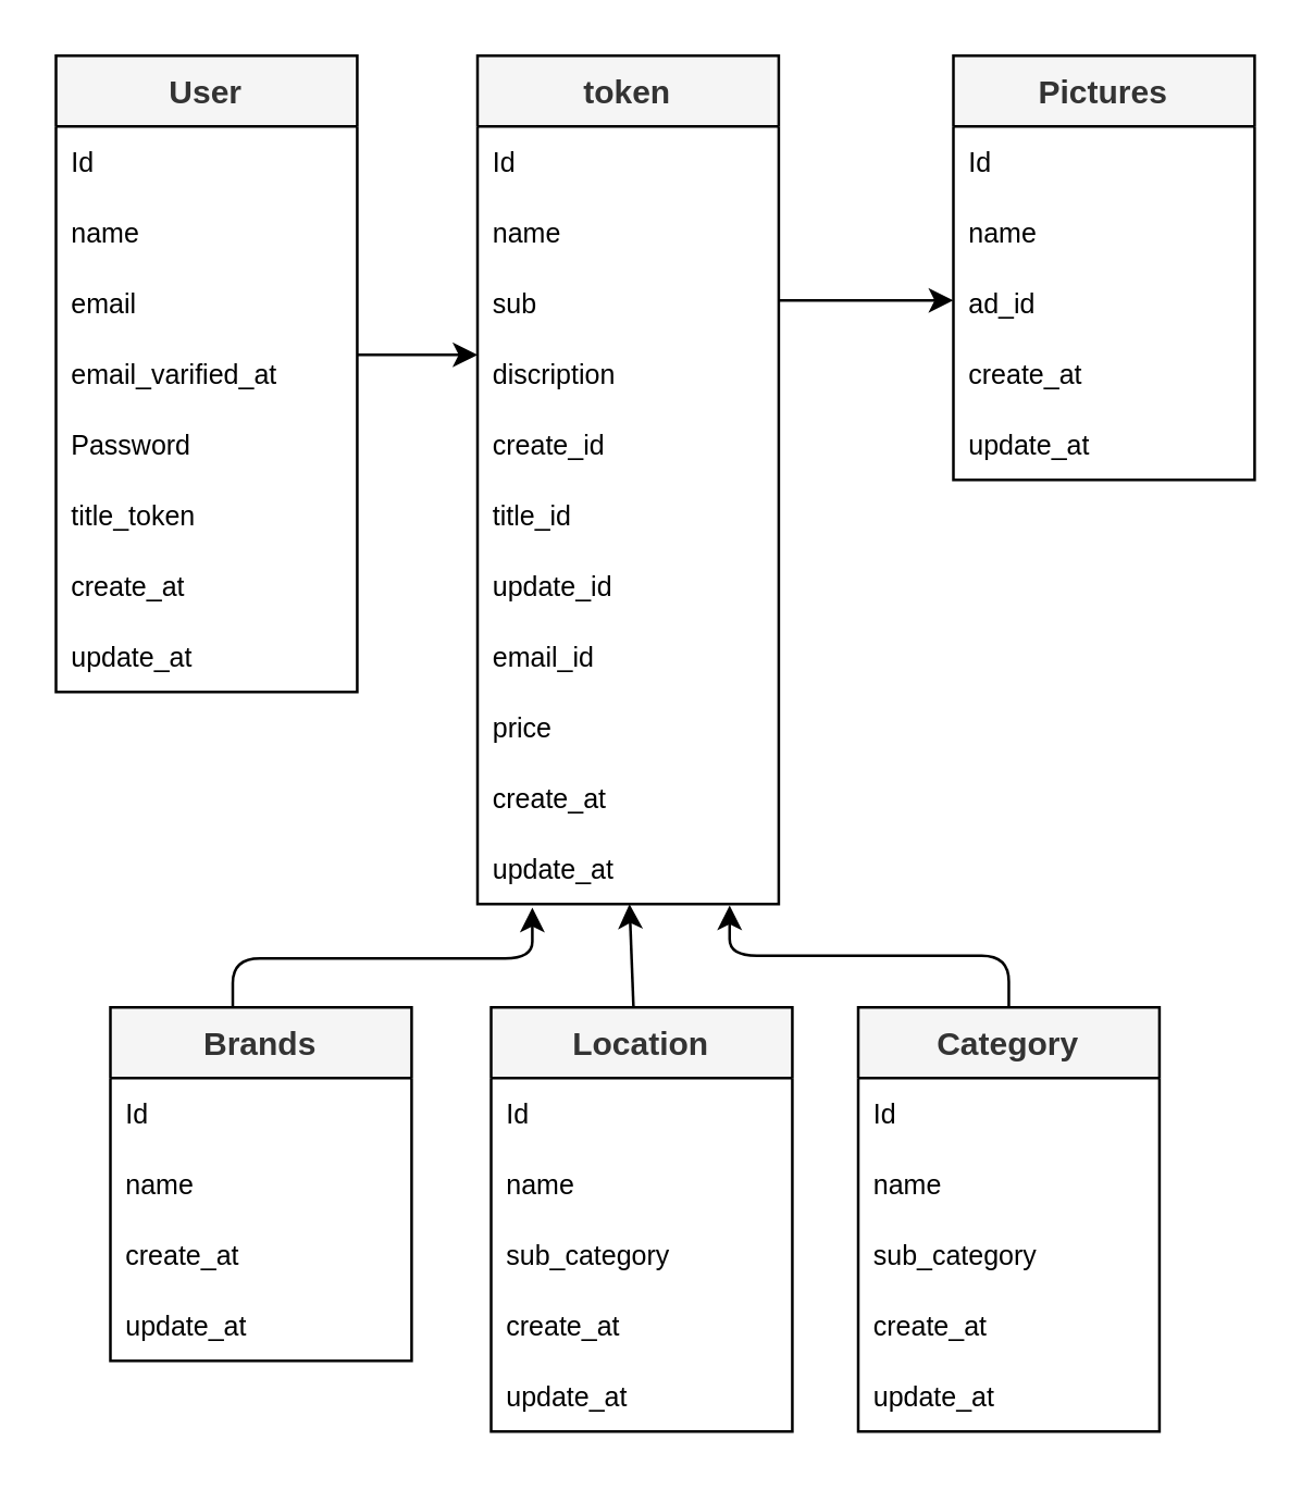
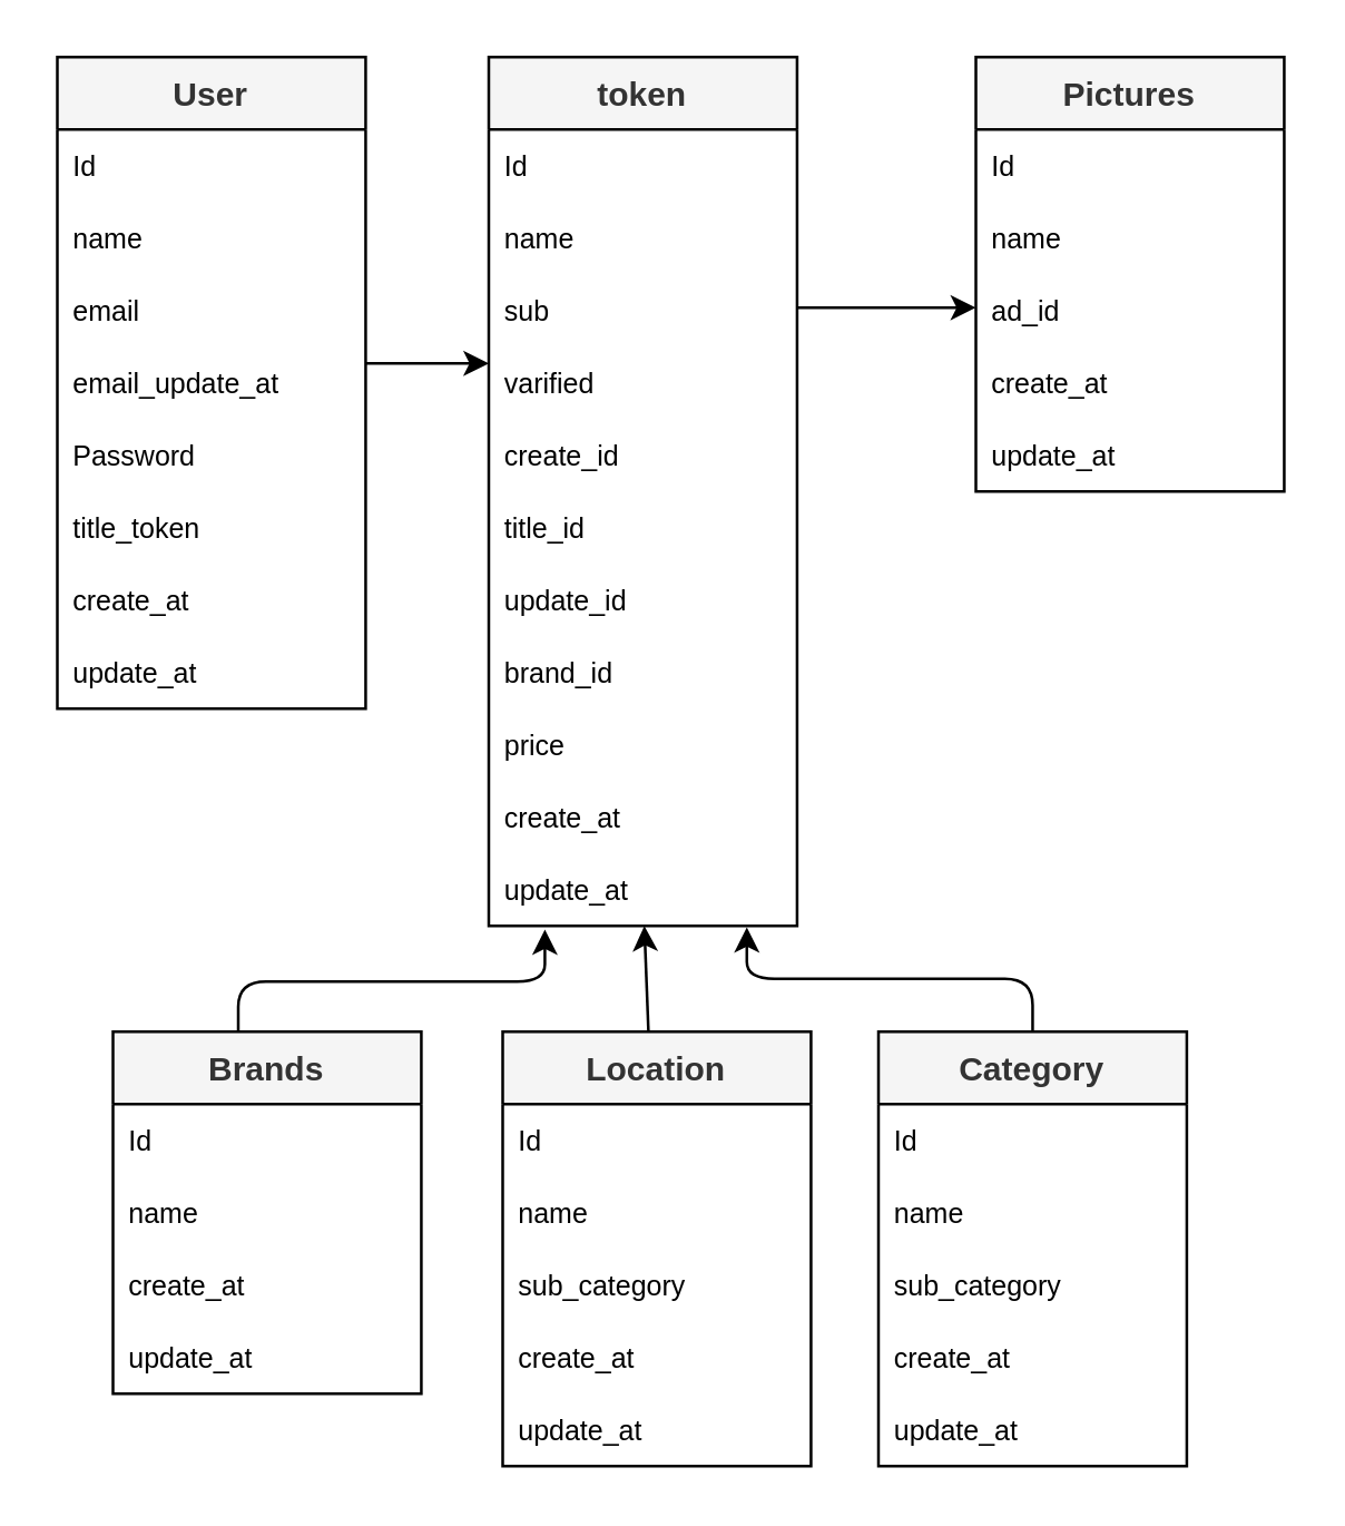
  <mxCell id="0" />
  <mxCell id="1" parent="0" />
  <mxCell id="2" value="User" style="swimlane;fontStyle=1;childLayout=stackLayout;horizontal=1;startSize=26;fillColor=#f5f5f5;horizontalStack=0;resizeParent=1;resizeParentMax=0;resizeLast=0;collapsible=1;marginBottom=0;rounded=0;sketch=0;strokeColor=default;fontColor=#333333;" vertex="1" parent="1"><mxGeometry x="20" y="20" width="110.77" height="234" as="geometry" /></mxCell>
  <mxCell id="3" value="Id" style="text;strokeColor=none;fillColor=none;align=left;verticalAlign=middle;spacingLeft=4;spacingRight=4;overflow=hidden;rotatable=0;points=[[0,0.5],[1,0.5]];portConstraint=eastwest;rounded=0;sketch=0;fontSize=10;fontStyle=0" vertex="1" parent="2"><mxGeometry y="26" width="110.77" height="26" as="geometry" /></mxCell>
  <mxCell id="4" value="name " style="text;strokeColor=none;fillColor=none;align=left;verticalAlign=middle;spacingLeft=4;spacingRight=4;overflow=hidden;rotatable=0;points=[[0,0.5],[1,0.5]];portConstraint=eastwest;rounded=0;sketch=0;fontSize=10;fontStyle=0" vertex="1" parent="2"><mxGeometry y="52" width="110.77" height="26" as="geometry" /></mxCell>
  <mxCell id="5" value="email" style="text;strokeColor=none;fillColor=none;align=left;verticalAlign=middle;spacingLeft=4;spacingRight=4;overflow=hidden;rotatable=0;points=[[0,0.5],[1,0.5]];portConstraint=eastwest;rounded=0;sketch=0;fontSize=10;fontStyle=0" vertex="1" parent="2"><mxGeometry y="78" width="110.77" height="26" as="geometry" /></mxCell>
- <mxCell id="6" value="email_varified_at" style="text;strokeColor=none;fillColor=none;align=left;verticalAlign=middle;spacingLeft=4;spacingRight=4;overflow=hidden;rotatable=0;points=[[0,0.5],[1,0.5]];portConstraint=eastwest;rounded=0;sketch=0;fontSize=10;fontStyle=0" vertex="1" parent="2"><mxGeometry y="104" width="110.77" height="26" as="geometry" /></mxCell>
+ <mxCell id="6" value="email_update_at" style="text;strokeColor=none;fillColor=none;align=left;verticalAlign=middle;spacingLeft=4;spacingRight=4;overflow=hidden;rotatable=0;points=[[0,0.5],[1,0.5]];portConstraint=eastwest;rounded=0;sketch=0;fontSize=10;fontStyle=0" vertex="1" parent="2"><mxGeometry y="104" width="110.77" height="26" as="geometry" /></mxCell>
  <mxCell id="7" value="Password" style="text;strokeColor=none;fillColor=none;align=left;verticalAlign=middle;spacingLeft=4;spacingRight=4;overflow=hidden;rotatable=0;points=[[0,0.5],[1,0.5]];portConstraint=eastwest;rounded=0;sketch=0;fontSize=10;fontStyle=0" vertex="1" parent="2"><mxGeometry y="130" width="110.77" height="26" as="geometry" /></mxCell>
  <mxCell id="8" value="title_token" style="text;strokeColor=none;fillColor=none;align=left;verticalAlign=middle;spacingLeft=4;spacingRight=4;overflow=hidden;rotatable=0;points=[[0,0.5],[1,0.5]];portConstraint=eastwest;rounded=0;sketch=0;fontSize=10;fontStyle=0" vertex="1" parent="2"><mxGeometry y="156" width="110.77" height="26" as="geometry" /></mxCell>
  <mxCell id="9" value="create_at" style="text;strokeColor=none;fillColor=none;align=left;verticalAlign=middle;spacingLeft=4;spacingRight=4;overflow=hidden;rotatable=0;points=[[0,0.5],[1,0.5]];portConstraint=eastwest;rounded=0;sketch=0;fontSize=10;fontStyle=0" vertex="1" parent="2"><mxGeometry y="182" width="110.77" height="26" as="geometry" /></mxCell>
  <mxCell id="10" value="update_at" style="text;strokeColor=none;fillColor=none;align=left;verticalAlign=middle;spacingLeft=4;spacingRight=4;overflow=hidden;rotatable=0;points=[[0,0.5],[1,0.5]];portConstraint=eastwest;rounded=0;sketch=0;fontSize=10;fontStyle=0" vertex="1" parent="2"><mxGeometry y="208" width="110.77" height="26" as="geometry" /></mxCell>
  <mxCell id="11" value="Brands" style="swimlane;fontStyle=1;childLayout=stackLayout;horizontal=1;startSize=26;fillColor=#f5f5f5;horizontalStack=0;resizeParent=1;resizeParentMax=0;resizeLast=0;collapsible=1;marginBottom=0;rounded=0;sketch=0;strokeColor=default;fontColor=#333333;" vertex="1" parent="1"><mxGeometry x="40" y="370" width="110.77" height="130" as="geometry" /></mxCell>
  <mxCell id="12" value="Id" style="text;strokeColor=none;fillColor=none;align=left;verticalAlign=middle;spacingLeft=4;spacingRight=4;overflow=hidden;rotatable=0;points=[[0,0.5],[1,0.5]];portConstraint=eastwest;rounded=0;sketch=0;fontSize=10;fontStyle=0" vertex="1" parent="11"><mxGeometry y="26" width="110.77" height="26" as="geometry" /></mxCell>
  <mxCell id="13" value="name " style="text;strokeColor=none;fillColor=none;align=left;verticalAlign=middle;spacingLeft=4;spacingRight=4;overflow=hidden;rotatable=0;points=[[0,0.5],[1,0.5]];portConstraint=eastwest;rounded=0;sketch=0;fontSize=10;fontStyle=0" vertex="1" parent="11"><mxGeometry y="52" width="110.77" height="26" as="geometry" /></mxCell>
  <mxCell id="14" value="create_at" style="text;strokeColor=none;fillColor=none;align=left;verticalAlign=middle;spacingLeft=4;spacingRight=4;overflow=hidden;rotatable=0;points=[[0,0.5],[1,0.5]];portConstraint=eastwest;rounded=0;sketch=0;fontSize=10;fontStyle=0" vertex="1" parent="11"><mxGeometry y="78" width="110.77" height="26" as="geometry" /></mxCell>
  <mxCell id="15" value="update_at" style="text;strokeColor=none;fillColor=none;align=left;verticalAlign=middle;spacingLeft=4;spacingRight=4;overflow=hidden;rotatable=0;points=[[0,0.5],[1,0.5]];portConstraint=eastwest;rounded=0;sketch=0;fontSize=10;fontStyle=0" vertex="1" parent="11"><mxGeometry y="104" width="110.77" height="26" as="geometry" /></mxCell>
  <mxCell id="16" value="Category" style="swimlane;fontStyle=1;childLayout=stackLayout;horizontal=1;startSize=26;fillColor=#f5f5f5;horizontalStack=0;resizeParent=1;resizeParentMax=0;resizeLast=0;collapsible=1;marginBottom=0;rounded=0;sketch=0;strokeColor=default;fontColor=#333333;" vertex="1" parent="1"><mxGeometry x="315" y="370" width="110.77" height="156" as="geometry" /></mxCell>
  <mxCell id="17" value="Id" style="text;strokeColor=none;fillColor=none;align=left;verticalAlign=middle;spacingLeft=4;spacingRight=4;overflow=hidden;rotatable=0;points=[[0,0.5],[1,0.5]];portConstraint=eastwest;rounded=0;sketch=0;fontSize=10;fontStyle=0" vertex="1" parent="16"><mxGeometry y="26" width="110.77" height="26" as="geometry" /></mxCell>
  <mxCell id="18" value="name " style="text;strokeColor=none;fillColor=none;align=left;verticalAlign=middle;spacingLeft=4;spacingRight=4;overflow=hidden;rotatable=0;points=[[0,0.5],[1,0.5]];portConstraint=eastwest;rounded=0;sketch=0;fontSize=10;fontStyle=0" vertex="1" parent="16"><mxGeometry y="52" width="110.77" height="26" as="geometry" /></mxCell>
  <mxCell id="19" value="sub_category" style="text;strokeColor=none;fillColor=none;align=left;verticalAlign=middle;spacingLeft=4;spacingRight=4;overflow=hidden;rotatable=0;points=[[0,0.5],[1,0.5]];portConstraint=eastwest;rounded=0;sketch=0;fontSize=10;fontStyle=0" vertex="1" parent="16"><mxGeometry y="78" width="110.77" height="26" as="geometry" /></mxCell>
  <mxCell id="20" value="create_at" style="text;strokeColor=none;fillColor=none;align=left;verticalAlign=middle;spacingLeft=4;spacingRight=4;overflow=hidden;rotatable=0;points=[[0,0.5],[1,0.5]];portConstraint=eastwest;rounded=0;sketch=0;fontSize=10;fontStyle=0" vertex="1" parent="16"><mxGeometry y="104" width="110.77" height="26" as="geometry" /></mxCell>
  <mxCell id="21" value="update_at" style="text;strokeColor=none;fillColor=none;align=left;verticalAlign=middle;spacingLeft=4;spacingRight=4;overflow=hidden;rotatable=0;points=[[0,0.5],[1,0.5]];portConstraint=eastwest;rounded=0;sketch=0;fontSize=10;fontStyle=0" vertex="1" parent="16"><mxGeometry y="130" width="110.77" height="26" as="geometry" /></mxCell>
  <mxCell id="22" value="" style="edgeStyle=none;rounded=1;sketch=0;orthogonalLoop=1;jettySize=auto;html=1;fontSize=10;" edge="1" parent="1" source="23" target="40"><mxGeometry relative="1" as="geometry" /></mxCell>
  <mxCell id="23" value="Location" style="swimlane;fontStyle=1;childLayout=stackLayout;horizontal=1;startSize=26;fillColor=#f5f5f5;horizontalStack=0;resizeParent=1;resizeParentMax=0;resizeLast=0;collapsible=1;marginBottom=0;rounded=0;sketch=0;strokeColor=default;fontColor=#333333;" vertex="1" parent="1"><mxGeometry x="180" y="370" width="110.77" height="156" as="geometry" /></mxCell>
  <mxCell id="24" value="Id" style="text;strokeColor=none;fillColor=none;align=left;verticalAlign=middle;spacingLeft=4;spacingRight=4;overflow=hidden;rotatable=0;points=[[0,0.5],[1,0.5]];portConstraint=eastwest;rounded=0;sketch=0;fontSize=10;fontStyle=0" vertex="1" parent="23"><mxGeometry y="26" width="110.77" height="26" as="geometry" /></mxCell>
  <mxCell id="25" value="name " style="text;strokeColor=none;fillColor=none;align=left;verticalAlign=middle;spacingLeft=4;spacingRight=4;overflow=hidden;rotatable=0;points=[[0,0.5],[1,0.5]];portConstraint=eastwest;rounded=0;sketch=0;fontSize=10;fontStyle=0" vertex="1" parent="23"><mxGeometry y="52" width="110.77" height="26" as="geometry" /></mxCell>
  <mxCell id="26" value="sub_category" style="text;strokeColor=none;fillColor=none;align=left;verticalAlign=middle;spacingLeft=4;spacingRight=4;overflow=hidden;rotatable=0;points=[[0,0.5],[1,0.5]];portConstraint=eastwest;rounded=0;sketch=0;fontSize=10;fontStyle=0" vertex="1" parent="23"><mxGeometry y="78" width="110.77" height="26" as="geometry" /></mxCell>
  <mxCell id="27" value="create_at" style="text;strokeColor=none;fillColor=none;align=left;verticalAlign=middle;spacingLeft=4;spacingRight=4;overflow=hidden;rotatable=0;points=[[0,0.5],[1,0.5]];portConstraint=eastwest;rounded=0;sketch=0;fontSize=10;fontStyle=0" vertex="1" parent="23"><mxGeometry y="104" width="110.77" height="26" as="geometry" /></mxCell>
  <mxCell id="28" value="update_at" style="text;strokeColor=none;fillColor=none;align=left;verticalAlign=middle;spacingLeft=4;spacingRight=4;overflow=hidden;rotatable=0;points=[[0,0.5],[1,0.5]];portConstraint=eastwest;rounded=0;sketch=0;fontSize=10;fontStyle=0" vertex="1" parent="23"><mxGeometry y="130" width="110.77" height="26" as="geometry" /></mxCell>
  <mxCell id="29" value="token" style="swimlane;fontStyle=1;childLayout=stackLayout;horizontal=1;startSize=26;fillColor=#f5f5f5;horizontalStack=0;resizeParent=1;resizeParentMax=0;resizeLast=0;collapsible=1;marginBottom=0;rounded=0;sketch=0;strokeColor=default;fontColor=#333333;" vertex="1" parent="1"><mxGeometry x="175" y="20" width="110.77" height="312" as="geometry" /></mxCell>
  <mxCell id="30" value="Id" style="text;strokeColor=none;fillColor=none;align=left;verticalAlign=middle;spacingLeft=4;spacingRight=4;overflow=hidden;rotatable=0;points=[[0,0.5],[1,0.5]];portConstraint=eastwest;rounded=0;sketch=0;fontSize=10;fontStyle=0" vertex="1" parent="29"><mxGeometry y="26" width="110.77" height="26" as="geometry" /></mxCell>
  <mxCell id="31" value="name" style="text;strokeColor=none;fillColor=none;align=left;verticalAlign=middle;spacingLeft=4;spacingRight=4;overflow=hidden;rotatable=0;points=[[0,0.5],[1,0.5]];portConstraint=eastwest;rounded=0;sketch=0;fontSize=10;fontStyle=0" vertex="1" parent="29"><mxGeometry y="52" width="110.77" height="26" as="geometry" /></mxCell>
  <mxCell id="32" value="sub" style="text;strokeColor=none;fillColor=none;align=left;verticalAlign=middle;spacingLeft=4;spacingRight=4;overflow=hidden;rotatable=0;points=[[0,0.5],[1,0.5]];portConstraint=eastwest;rounded=0;sketch=0;fontSize=10;fontStyle=0" vertex="1" parent="29"><mxGeometry y="78" width="110.77" height="26" as="geometry" /></mxCell>
- <mxCell id="33" value="discription" style="text;strokeColor=none;fillColor=none;align=left;verticalAlign=middle;spacingLeft=4;spacingRight=4;overflow=hidden;rotatable=0;points=[[0,0.5],[1,0.5]];portConstraint=eastwest;rounded=0;sketch=0;fontSize=10;fontStyle=0" vertex="1" parent="29"><mxGeometry y="104" width="110.77" height="26" as="geometry" /></mxCell>
+ <mxCell id="33" value="varified" style="text;strokeColor=none;fillColor=none;align=left;verticalAlign=middle;spacingLeft=4;spacingRight=4;overflow=hidden;rotatable=0;points=[[0,0.5],[1,0.5]];portConstraint=eastwest;rounded=0;sketch=0;fontSize=10;fontStyle=0" vertex="1" parent="29"><mxGeometry y="104" width="110.77" height="26" as="geometry" /></mxCell>
  <mxCell id="34" value="create_id" style="text;strokeColor=none;fillColor=none;align=left;verticalAlign=middle;spacingLeft=4;spacingRight=4;overflow=hidden;rotatable=0;points=[[0,0.5],[1,0.5]];portConstraint=eastwest;rounded=0;sketch=0;fontSize=10;fontStyle=0" vertex="1" parent="29"><mxGeometry y="130" width="110.77" height="26" as="geometry" /></mxCell>
  <mxCell id="35" value="title_id" style="text;strokeColor=none;fillColor=none;align=left;verticalAlign=middle;spacingLeft=4;spacingRight=4;overflow=hidden;rotatable=0;points=[[0,0.5],[1,0.5]];portConstraint=eastwest;rounded=0;sketch=0;fontSize=10;fontStyle=0" vertex="1" parent="29"><mxGeometry y="156" width="110.77" height="26" as="geometry" /></mxCell>
  <mxCell id="36" value="update_id" style="text;strokeColor=none;fillColor=none;align=left;verticalAlign=middle;spacingLeft=4;spacingRight=4;overflow=hidden;rotatable=0;points=[[0,0.5],[1,0.5]];portConstraint=eastwest;rounded=0;sketch=0;fontSize=10;fontStyle=0" vertex="1" parent="29"><mxGeometry y="182" width="110.77" height="26" as="geometry" /></mxCell>
- <mxCell id="37" value="email_id" style="text;strokeColor=none;fillColor=none;align=left;verticalAlign=middle;spacingLeft=4;spacingRight=4;overflow=hidden;rotatable=0;points=[[0,0.5],[1,0.5]];portConstraint=eastwest;rounded=0;sketch=0;fontSize=10;fontStyle=0" vertex="1" parent="29"><mxGeometry y="208" width="110.77" height="26" as="geometry" /></mxCell>
+ <mxCell id="37" value="brand_id" style="text;strokeColor=none;fillColor=none;align=left;verticalAlign=middle;spacingLeft=4;spacingRight=4;overflow=hidden;rotatable=0;points=[[0,0.5],[1,0.5]];portConstraint=eastwest;rounded=0;sketch=0;fontSize=10;fontStyle=0" vertex="1" parent="29"><mxGeometry y="208" width="110.77" height="26" as="geometry" /></mxCell>
  <mxCell id="38" value="price" style="text;strokeColor=none;fillColor=none;align=left;verticalAlign=middle;spacingLeft=4;spacingRight=4;overflow=hidden;rotatable=0;points=[[0,0.5],[1,0.5]];portConstraint=eastwest;rounded=0;sketch=0;fontSize=10;fontStyle=0" vertex="1" parent="29"><mxGeometry y="234" width="110.77" height="26" as="geometry" /></mxCell>
  <mxCell id="39" value="create_at" style="text;strokeColor=none;fillColor=none;align=left;verticalAlign=middle;spacingLeft=4;spacingRight=4;overflow=hidden;rotatable=0;points=[[0,0.5],[1,0.5]];portConstraint=eastwest;rounded=0;sketch=0;fontSize=10;fontStyle=0" vertex="1" parent="29"><mxGeometry y="260" width="110.77" height="26" as="geometry" /></mxCell>
  <mxCell id="40" value="update_at" style="text;strokeColor=none;fillColor=none;align=left;verticalAlign=middle;spacingLeft=4;spacingRight=4;overflow=hidden;rotatable=0;points=[[0,0.5],[1,0.5]];portConstraint=eastwest;rounded=0;sketch=0;fontSize=10;fontStyle=0" vertex="1" parent="29"><mxGeometry y="286" width="110.77" height="26" as="geometry" /></mxCell>
  <mxCell id="41" value="" style="endArrow=classic;html=1;rounded=1;sketch=0;fontSize=10;entryX=0;entryY=0.231;entryDx=0;entryDy=0;entryPerimeter=0;" edge="1" parent="1" target="33"><mxGeometry width="50" height="50" relative="1" as="geometry"><mxPoint x="130.77" y="130" as="sourcePoint" /><mxPoint x="220.77" y="130" as="targetPoint" /></mxGeometry></mxCell>
  <mxCell id="42" value="" style="edgeStyle=elbowEdgeStyle;elbow=vertical;endArrow=classic;html=1;rounded=1;sketch=0;fontSize=10;entryX=0.182;entryY=1.049;entryDx=0;entryDy=0;entryPerimeter=0;" edge="1" parent="1" target="40"><mxGeometry width="50" height="50" relative="1" as="geometry"><mxPoint x="85" y="370" as="sourcePoint" /><mxPoint x="35" y="320" as="targetPoint" /></mxGeometry></mxCell>
  <mxCell id="43" value="" style="edgeStyle=elbowEdgeStyle;elbow=vertical;endArrow=classic;html=1;rounded=1;sketch=0;fontSize=10;entryX=0.837;entryY=1.019;entryDx=0;entryDy=0;entryPerimeter=0;exitX=0.5;exitY=0;exitDx=0;exitDy=0;" edge="1" parent="1" source="16" target="40"><mxGeometry width="50" height="50" relative="1" as="geometry"><mxPoint x="345.38" y="370" as="sourcePoint" /><mxPoint x="395.38" y="320" as="targetPoint" /></mxGeometry></mxCell>
  <mxCell id="44" value="Pictures" style="swimlane;fontStyle=1;childLayout=stackLayout;horizontal=1;startSize=26;fillColor=#f5f5f5;horizontalStack=0;resizeParent=1;resizeParentMax=0;resizeLast=0;collapsible=1;marginBottom=0;rounded=0;sketch=0;strokeColor=default;fontColor=#333333;" vertex="1" parent="1"><mxGeometry x="350" y="20" width="110.77" height="156" as="geometry" /></mxCell>
  <mxCell id="45" value="Id" style="text;strokeColor=none;fillColor=none;align=left;verticalAlign=middle;spacingLeft=4;spacingRight=4;overflow=hidden;rotatable=0;points=[[0,0.5],[1,0.5]];portConstraint=eastwest;rounded=0;sketch=0;fontSize=10;fontStyle=0" vertex="1" parent="44"><mxGeometry y="26" width="110.77" height="26" as="geometry" /></mxCell>
  <mxCell id="46" value="name " style="text;strokeColor=none;fillColor=none;align=left;verticalAlign=middle;spacingLeft=4;spacingRight=4;overflow=hidden;rotatable=0;points=[[0,0.5],[1,0.5]];portConstraint=eastwest;rounded=0;sketch=0;fontSize=10;fontStyle=0" vertex="1" parent="44"><mxGeometry y="52" width="110.77" height="26" as="geometry" /></mxCell>
  <mxCell id="47" value="ad_id" style="text;strokeColor=none;fillColor=none;align=left;verticalAlign=middle;spacingLeft=4;spacingRight=4;overflow=hidden;rotatable=0;points=[[0,0.5],[1,0.5]];portConstraint=eastwest;rounded=0;sketch=0;fontSize=10;fontStyle=0" vertex="1" parent="44"><mxGeometry y="78" width="110.77" height="26" as="geometry" /></mxCell>
  <mxCell id="48" value="create_at" style="text;strokeColor=none;fillColor=none;align=left;verticalAlign=middle;spacingLeft=4;spacingRight=4;overflow=hidden;rotatable=0;points=[[0,0.5],[1,0.5]];portConstraint=eastwest;rounded=0;sketch=0;fontSize=10;fontStyle=0" vertex="1" parent="44"><mxGeometry y="104" width="110.77" height="26" as="geometry" /></mxCell>
  <mxCell id="49" value="update_at" style="text;strokeColor=none;fillColor=none;align=left;verticalAlign=middle;spacingLeft=4;spacingRight=4;overflow=hidden;rotatable=0;points=[[0,0.5],[1,0.5]];portConstraint=eastwest;rounded=0;sketch=0;fontSize=10;fontStyle=0" vertex="1" parent="44"><mxGeometry y="130" width="110.77" height="26" as="geometry" /></mxCell>
  <mxCell id="50" value="" style="endArrow=classic;html=1;rounded=1;sketch=0;fontSize=10;" edge="1" parent="1"><mxGeometry width="50" height="50" relative="1" as="geometry"><mxPoint x="285.77" y="110" as="sourcePoint" /><mxPoint x="350" y="110" as="targetPoint" /></mxGeometry></mxCell>
